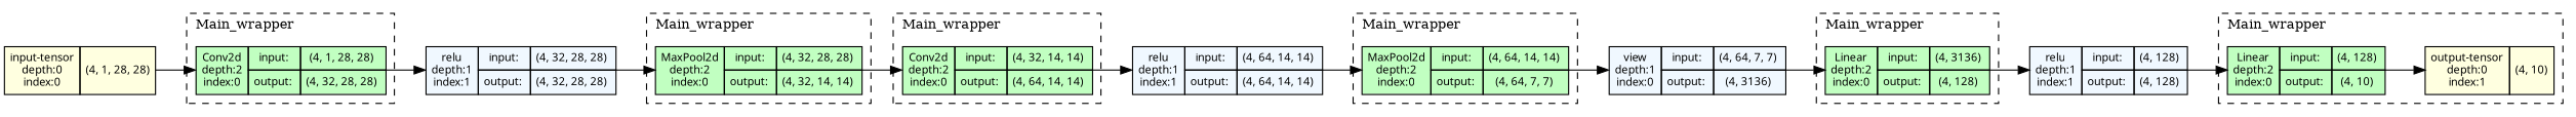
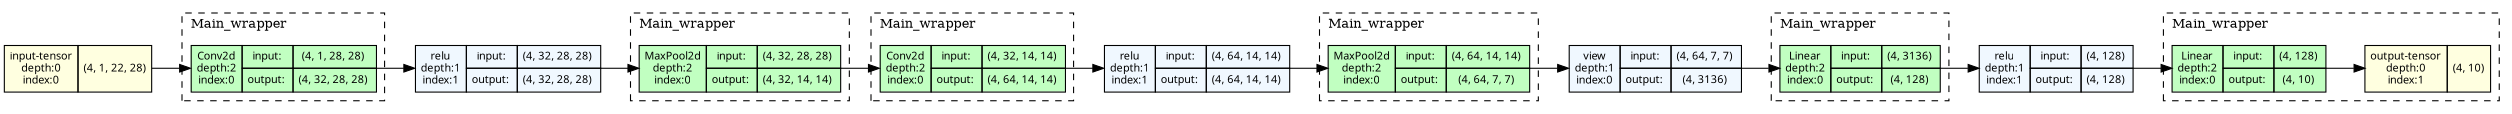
  strict digraph {
    ordering=in
    rankdir=LR
    node [align=left fillcolor=darkseagreen1 fontname="Linux libertine" fontsize=10 margin=0 ranksep=0.1 shape=plaintext style=filled]
    edge [fontsize=10]
    n1 [height=0.2 label=<                     <TABLE BORDER="0" CELLBORDER="1"                     CELLSPACING="0" CELLPADDING="4">                     <TR>                         <TD ROWSPAN="2">Conv2d<BR/>depth:2<BR/>index:0</TD>                         <TD COLSPAN="2">input:</TD>                         <TD COLSPAN="2">(4, 1, 28, 28) </TD>                     </TR>                     <TR>                         <TD COLSPAN="2">output: </TD>                         <TD COLSPAN="2">(4, 32, 28, 28) </TD>                     </TR>                     </TABLE>>]
    n2 [height=0.2 label=<                     <TABLE BORDER="0" CELLBORDER="1"                     CELLSPACING="0" CELLPADDING="4">                     <TR>                         <TD ROWSPAN="2">MaxPool2d<BR/>depth:2<BR/>index:0</TD>                         <TD COLSPAN="2">input:</TD>                         <TD COLSPAN="2">(4, 64, 14, 14) </TD>                     </TR>                     <TR>                         <TD COLSPAN="2">output: </TD>                         <TD COLSPAN="2">(4, 64, 7, 7) </TD>                     </TR>                     </TABLE>>]
    n3 [height=0.2 label=<                     <TABLE BORDER="0" CELLBORDER="1"                     CELLSPACING="0" CELLPADDING="4">                     <TR>                         <TD ROWSPAN="2">MaxPool2d<BR/>depth:2<BR/>index:0</TD>                         <TD COLSPAN="2">input:</TD>                         <TD COLSPAN="2">(4, 32, 28, 28) </TD>                     </TR>                     <TR>                         <TD COLSPAN="2">output: </TD>                         <TD COLSPAN="2">(4, 32, 14, 14) </TD>                     </TR>                     </TABLE>>]
    n4 [height=0.2 label=<                     <TABLE BORDER="0" CELLBORDER="1"                     CELLSPACING="0" CELLPADDING="4">                     <TR>                         <TD ROWSPAN="2">Conv2d<BR/>depth:2<BR/>index:0</TD>                         <TD COLSPAN="2">input:</TD>                         <TD COLSPAN="2">(4, 32, 14, 14) </TD>                     </TR>                     <TR>                         <TD COLSPAN="2">output: </TD>                         <TD COLSPAN="2">(4, 64, 14, 14) </TD>                     </TR>                     </TABLE>>]
    n5 [height=0.2 label=<                     <TABLE BORDER="0" CELLBORDER="1"                     CELLSPACING="0" CELLPADDING="4">                     <TR>                         <TD ROWSPAN="2">Linear<BR/>depth:2<BR/>index:0</TD>                         <TD COLSPAN="2">input:</TD>                         <TD COLSPAN="2">(4, 3136) </TD>                     </TR>                     <TR>                         <TD COLSPAN="2">output: </TD>                         <TD COLSPAN="2">(4, 128) </TD>                     </TR>                     </TABLE>>]
    n6 [height=0.2 label=<                     <TABLE BORDER="0" CELLBORDER="1"                     CELLSPACING="0" CELLPADDING="4">                     <TR>                         <TD ROWSPAN="2">Linear<BR/>depth:2<BR/>index:0</TD>                         <TD COLSPAN="2">input:</TD>                         <TD COLSPAN="2">(4, 128) </TD>                     </TR>                     <TR>                         <TD COLSPAN="2">output: </TD>                         <TD COLSPAN="2">(4, 10) </TD>                     </TR>                     </TABLE>>]
    n7 [fillcolor=lightyellow height=0.2 label=<                     <TABLE BORDER="0" CELLBORDER="1"                     CELLSPACING="0" CELLPADDING="4">                         <TR><TD>output-tensor<BR/>depth:0<BR/>index:1</TD><TD>(4, 10)</TD></TR>                     </TABLE>>]
-   n8 [fillcolor=lightyellow height=0.2 label=<                     <TABLE BORDER="0" CELLBORDER="1"                     CELLSPACING="0" CELLPADDING="4">                         <TR><TD>input-tensor<BR/>depth:0<BR/>index:0</TD><TD>(4, 1, 28, 28)</TD></TR>                     </TABLE>>]
+   n8 [fillcolor=lightyellow height=0.2 label=<                     <TABLE BORDER="0" CELLBORDER="1"                     CELLSPACING="0" CELLPADDING="4">                         <TR><TD>input-tensor<BR/>depth:0<BR/>index:0</TD><TD>(4, 1, 22, 28)</TD></TR>                     </TABLE>>]
    n9 [fillcolor=aliceblue height=0.2 label=<                     <TABLE BORDER="0" CELLBORDER="1"                     CELLSPACING="0" CELLPADDING="4">                     <TR>                         <TD ROWSPAN="2">relu<BR/>depth:1<BR/>index:1</TD>                         <TD COLSPAN="2">input:</TD>                         <TD COLSPAN="2">(4, 32, 28, 28) </TD>                     </TR>                     <TR>                         <TD COLSPAN="2">output: </TD>                         <TD COLSPAN="2">(4, 32, 28, 28) </TD>                     </TR>                     </TABLE>>]
    n10 [fillcolor=aliceblue height=0.2 label=<                     <TABLE BORDER="0" CELLBORDER="1"                     CELLSPACING="0" CELLPADDING="4">                     <TR>                         <TD ROWSPAN="2">relu<BR/>depth:1<BR/>index:1</TD>                         <TD COLSPAN="2">input:</TD>                         <TD COLSPAN="2">(4, 64, 14, 14) </TD>                     </TR>                     <TR>                         <TD COLSPAN="2">output: </TD>                         <TD COLSPAN="2">(4, 64, 14, 14) </TD>                     </TR>                     </TABLE>>]
    n11 [fillcolor=aliceblue height=0.2 label=<                     <TABLE BORDER="0" CELLBORDER="1"                     CELLSPACING="0" CELLPADDING="4">                     <TR>                         <TD ROWSPAN="2">view<BR/>depth:1<BR/>index:0</TD>                         <TD COLSPAN="2">input:</TD>                         <TD COLSPAN="2">(4, 64, 7, 7) </TD>                     </TR>                     <TR>                         <TD COLSPAN="2">output: </TD>                         <TD COLSPAN="2">(4, 3136) </TD>                     </TR>                     </TABLE>>]
    n12 [fillcolor=aliceblue height=0.2 label=<                     <TABLE BORDER="0" CELLBORDER="1"                     CELLSPACING="0" CELLPADDING="4">                     <TR>                         <TD ROWSPAN="2">relu<BR/>depth:1<BR/>index:1</TD>                         <TD COLSPAN="2">input:</TD>                         <TD COLSPAN="2">(4, 128) </TD>                     </TR>                     <TR>                         <TD COLSPAN="2">output: </TD>                         <TD COLSPAN="2">(4, 128) </TD>                     </TR>                     </TABLE>>]
    subgraph cluster_1 {
      fontsize=12
      label=Main_wrapper
      labeljust=l
      style=dashed
      n1
    }
    subgraph cluster_2 {
      fontsize=12
      label=Main_wrapper
      labeljust=l
      style=dashed
      n2
    }
    subgraph cluster_3 {
      fontsize=12
      label=Main_wrapper
      labeljust=l
      style=dashed
      n3
    }
    subgraph cluster_4 {
      fontsize=12
      label=Main_wrapper
      labeljust=l
      style=dashed
      n4
    }
    subgraph cluster_5 {
      fontsize=12
      label=Main_wrapper
      labeljust=l
      style=dashed
      n5
    }
    subgraph cluster_6 {
      fontsize=12
      label=Main_wrapper
      labeljust=l
      style=dashed
      n6
      n7
    }
    n1 -> n9
    n2 -> n11
    n3 -> n4
    n4 -> n10
    n5 -> n12
    n6 -> n7
    n8 -> n1
    n9 -> n3
    n10 -> n2
    n11 -> n5
    n12 -> n6
  }
